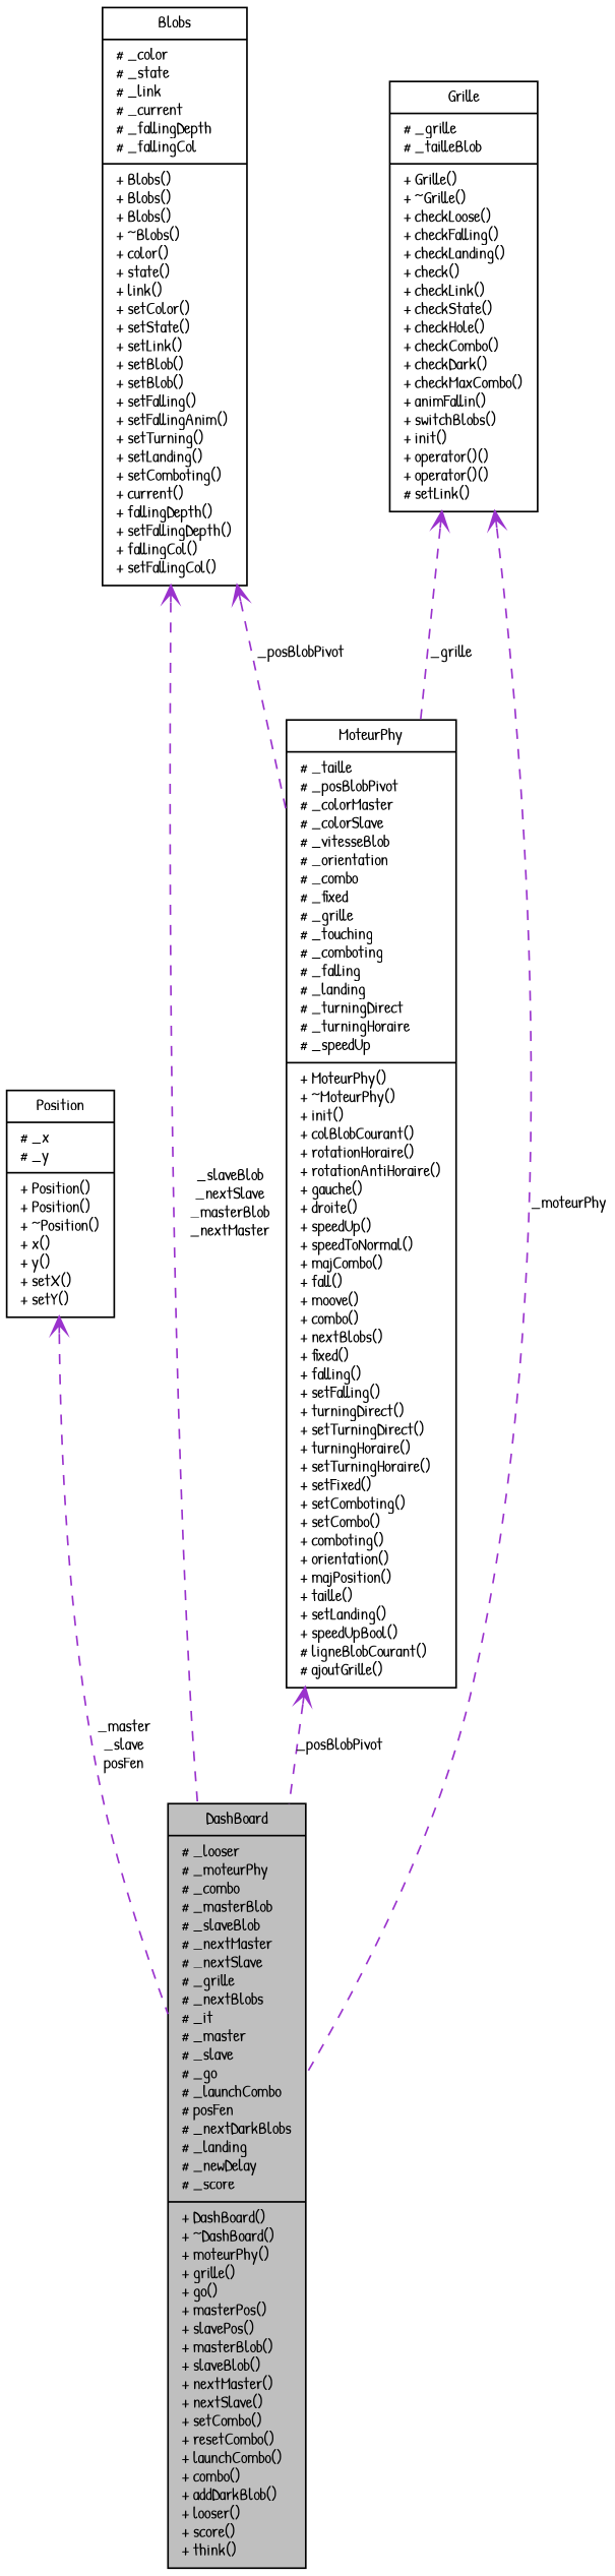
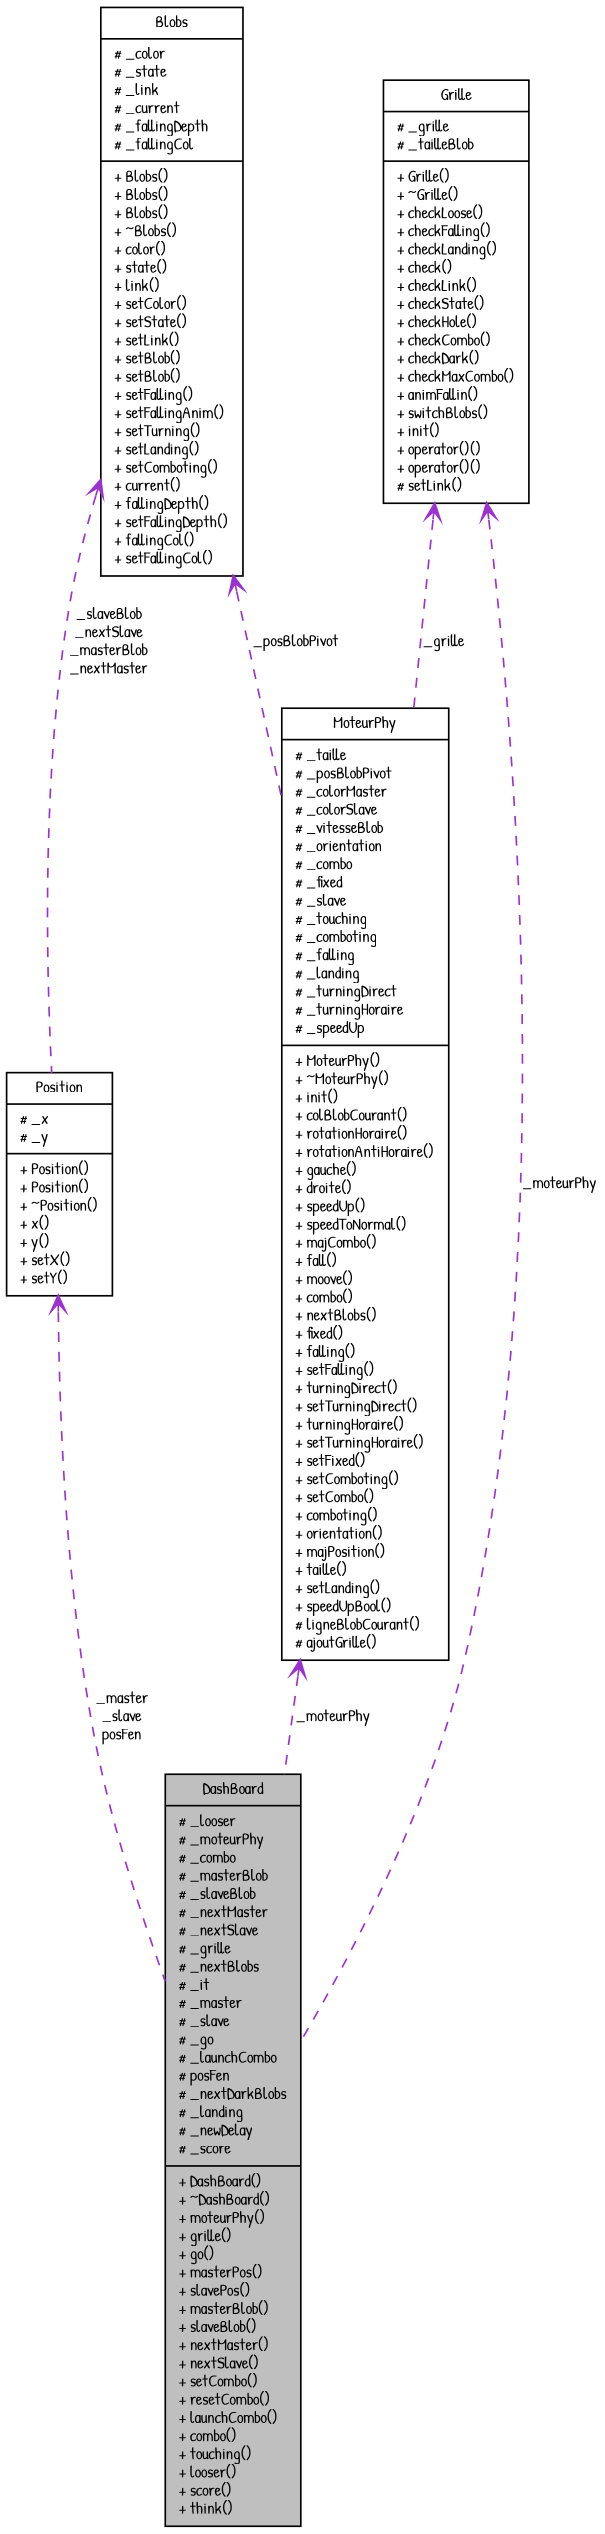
  digraph {
    fontname="Patrick Hand"
    node [color=black fontname="Patrick Hand" fontsize=10 shape=record]
    edge [arrowtail=open color=darkorchid3 dir=back fontname="Patrick Hand" fontsize=10 labelfontname=Helvetica labelfontsize=10 style=dashed]
-   n1 [fillcolor=grey75 fontcolor=black height=0.2 label="{DashBoard\n|# _looser\l# _moteurPhy\l# _combo\l# _masterBlob\l# _slaveBlob\l# _nextMaster\l# _nextSlave\l# _grille\l# _nextBlobs\l# _it\l# _master\l# _slave\l# _go\l# _launchCombo\l# posFen\l# _nextDarkBlobs\l# _landing\l# _newDelay\l# _score\l|+ DashBoard()\l+ ~DashBoard()\l+ moteurPhy()\l+ grille()\l+ go()\l+ masterPos()\l+ slavePos()\l+ masterBlob()\l+ slaveBlob()\l+ nextMaster()\l+ nextSlave()\l+ setCombo()\l+ resetCombo()\l+ launchCombo()\l+ combo()\l+ addDarkBlob()\l+ looser()\l+ score()\l+ think()\l}" style=filled width=0.4]
+   n1 [fillcolor=grey75 fontcolor=black height=0.2 label="{DashBoard\n|# _looser\l# _moteurPhy\l# _combo\l# _masterBlob\l# _slaveBlob\l# _nextMaster\l# _nextSlave\l# _grille\l# _nextBlobs\l# _it\l# _master\l# _slave\l# _go\l# _launchCombo\l# posFen\l# _nextDarkBlobs\l# _landing\l# _newDelay\l# _score\l|+ DashBoard()\l+ ~DashBoard()\l+ moteurPhy()\l+ grille()\l+ go()\l+ masterPos()\l+ slavePos()\l+ masterBlob()\l+ slaveBlob()\l+ nextMaster()\l+ nextSlave()\l+ setCombo()\l+ resetCombo()\l+ launchCombo()\l+ combo()\l+ touching()\l+ looser()\l+ score()\l+ think()\l}" style=filled width=0.4]
    n2 [height=0.2 label="{Blobs\n|# _color\l# _state\l# _link\l# _current\l# _fallingDepth\l# _fallingCol\l|+ Blobs()\l+ Blobs()\l+ Blobs()\l+ ~Blobs()\l+ color()\l+ state()\l+ link()\l+ setColor()\l+ setState()\l+ setLink()\l+ setBlob()\l+ setBlob()\l+ setFalling()\l+ setFallingAnim()\l+ setTurning()\l+ setLanding()\l+ setComboting()\l+ current()\l+ fallingDepth()\l+ setFallingDepth()\l+ fallingCol()\l+ setFallingCol()\l}" width=0.4]
-   n3 [height=0.2 label="{MoteurPhy\n|# _taille\l# _posBlobPivot\l# _colorMaster\l# _colorSlave\l# _vitesseBlob\l# _orientation\l# _combo\l# _fixed\l# _grille\l# _touching\l# _comboting\l# _falling\l# _landing\l# _turningDirect\l# _turningHoraire\l# _speedUp\l|+ MoteurPhy()\l+ ~MoteurPhy()\l+ init()\l+ colBlobCourant()\l+ rotationHoraire()\l+ rotationAntiHoraire()\l+ gauche()\l+ droite()\l+ speedUp()\l+ speedToNormal()\l+ majCombo()\l+ fall()\l+ moove()\l+ combo()\l+ nextBlobs()\l+ fixed()\l+ falling()\l+ setFalling()\l+ turningDirect()\l+ setTurningDirect()\l+ turningHoraire()\l+ setTurningHoraire()\l+ setFixed()\l+ setComboting()\l+ setCombo()\l+ comboting()\l+ orientation()\l+ majPosition()\l+ taille()\l+ setLanding()\l+ speedUpBool()\l# ligneBlobCourant()\l# ajoutGrille()\l}" width=0.4]
+   n3 [height=0.2 label="{MoteurPhy\n|# _taille\l# _posBlobPivot\l# _colorMaster\l# _colorSlave\l# _vitesseBlob\l# _orientation\l# _combo\l# _fixed\l# _slave\l# _touching\l# _comboting\l# _falling\l# _landing\l# _turningDirect\l# _turningHoraire\l# _speedUp\l|+ MoteurPhy()\l+ ~MoteurPhy()\l+ init()\l+ colBlobCourant()\l+ rotationHoraire()\l+ rotationAntiHoraire()\l+ gauche()\l+ droite()\l+ speedUp()\l+ speedToNormal()\l+ majCombo()\l+ fall()\l+ moove()\l+ combo()\l+ nextBlobs()\l+ fixed()\l+ falling()\l+ setFalling()\l+ turningDirect()\l+ setTurningDirect()\l+ turningHoraire()\l+ setTurningHoraire()\l+ setFixed()\l+ setComboting()\l+ setCombo()\l+ comboting()\l+ orientation()\l+ majPosition()\l+ taille()\l+ setLanding()\l+ speedUpBool()\l# ligneBlobCourant()\l# ajoutGrille()\l}" width=0.4]
    n4 [height=0.2 label="{Grille\n|# _grille\l# _tailleBlob\l|+ Grille()\l+ ~Grille()\l+ checkLoose()\l+ checkFalling()\l+ checkLanding()\l+ check()\l+ checkLink()\l+ checkState()\l+ checkHole()\l+ checkCombo()\l+ checkDark()\l+ checkMaxCombo()\l+ animFallin()\l+ switchBlobs()\l+ init()\l+ operator()()\l+ operator()()\l# setLink()\l}" width=0.4]
    n5 [height=0.2 label="{Position\n|# _x\l# _y\l|+ Position()\l+ Position()\l+ ~Position()\l+ x()\l+ y()\l+ setX()\l+ setY()\l}" width=0.4]
-   n2 -> n1 [label="_slaveBlob\n_nextSlave\n_masterBlob\n_nextMaster"]
+   n2 -> n5 [label="_slaveBlob\n_nextSlave\n_masterBlob\n_nextMaster"]
    n2 -> n3 [label=_posBlobPivot]
-   n3 -> n1 [label=_posBlobPivot]
+   n3 -> n1 [label=_moteurPhy]
    n4 -> n1 [label=_moteurPhy]
    n4 -> n3 [label=_grille]
    n5 -> n1 [label="_master\n_slave\nposFen"]
  }
